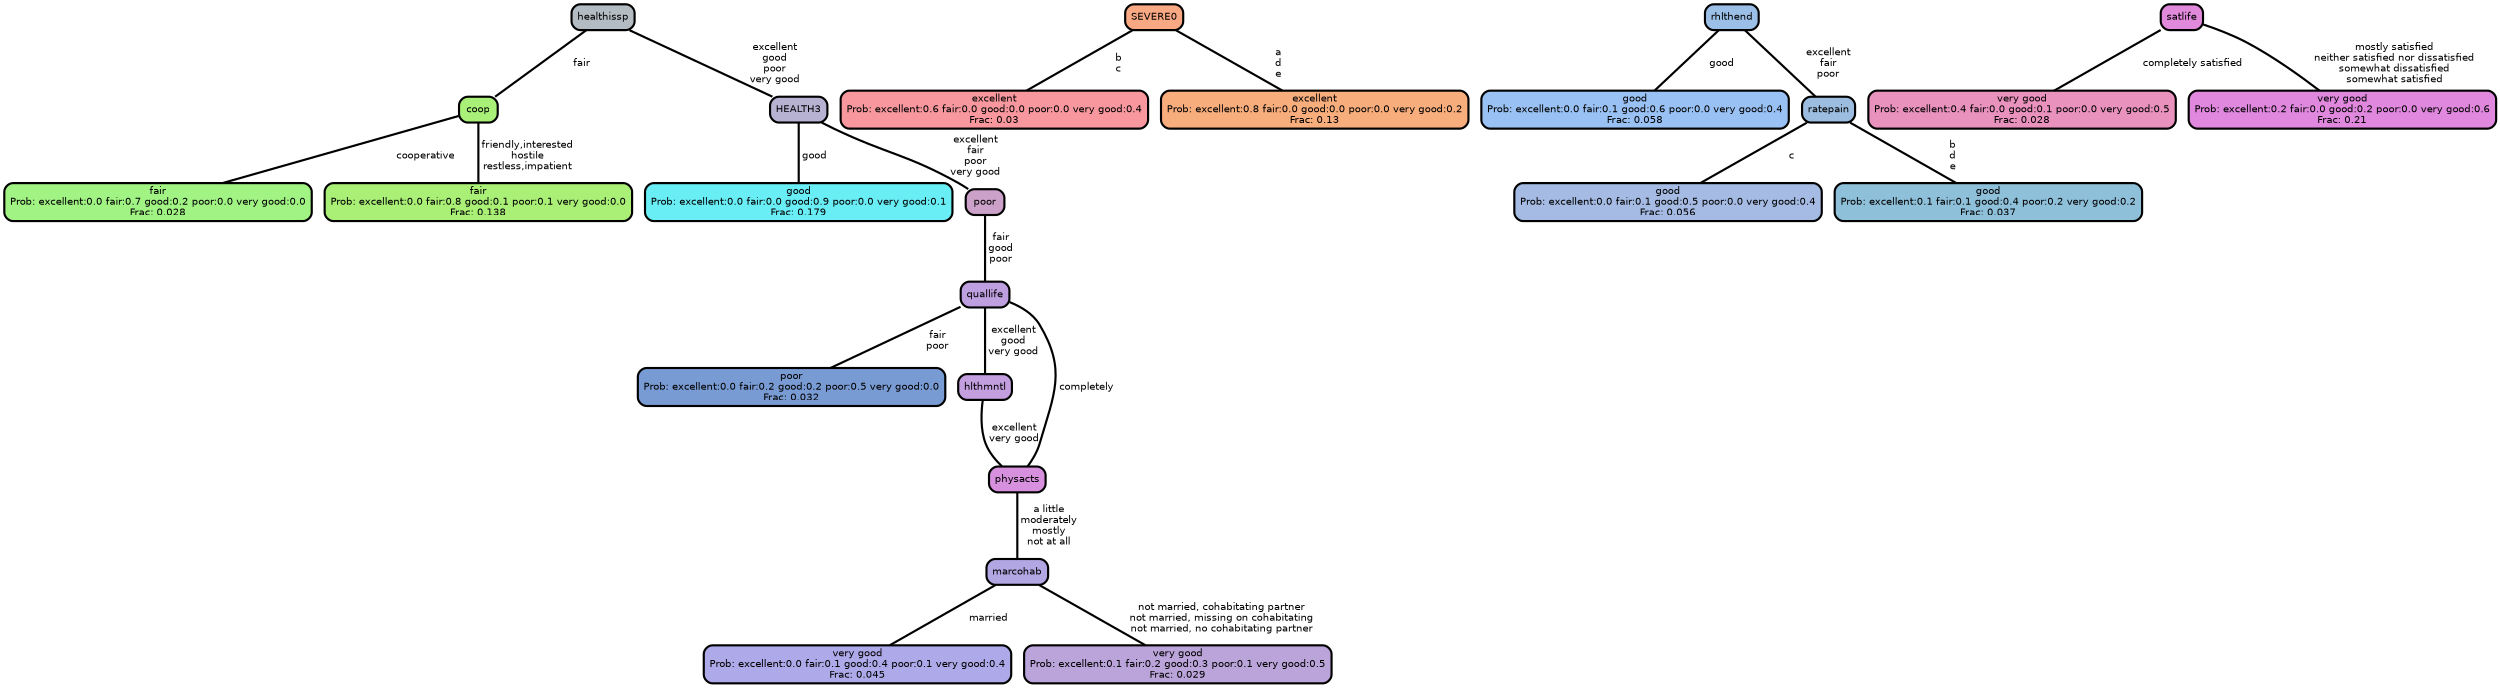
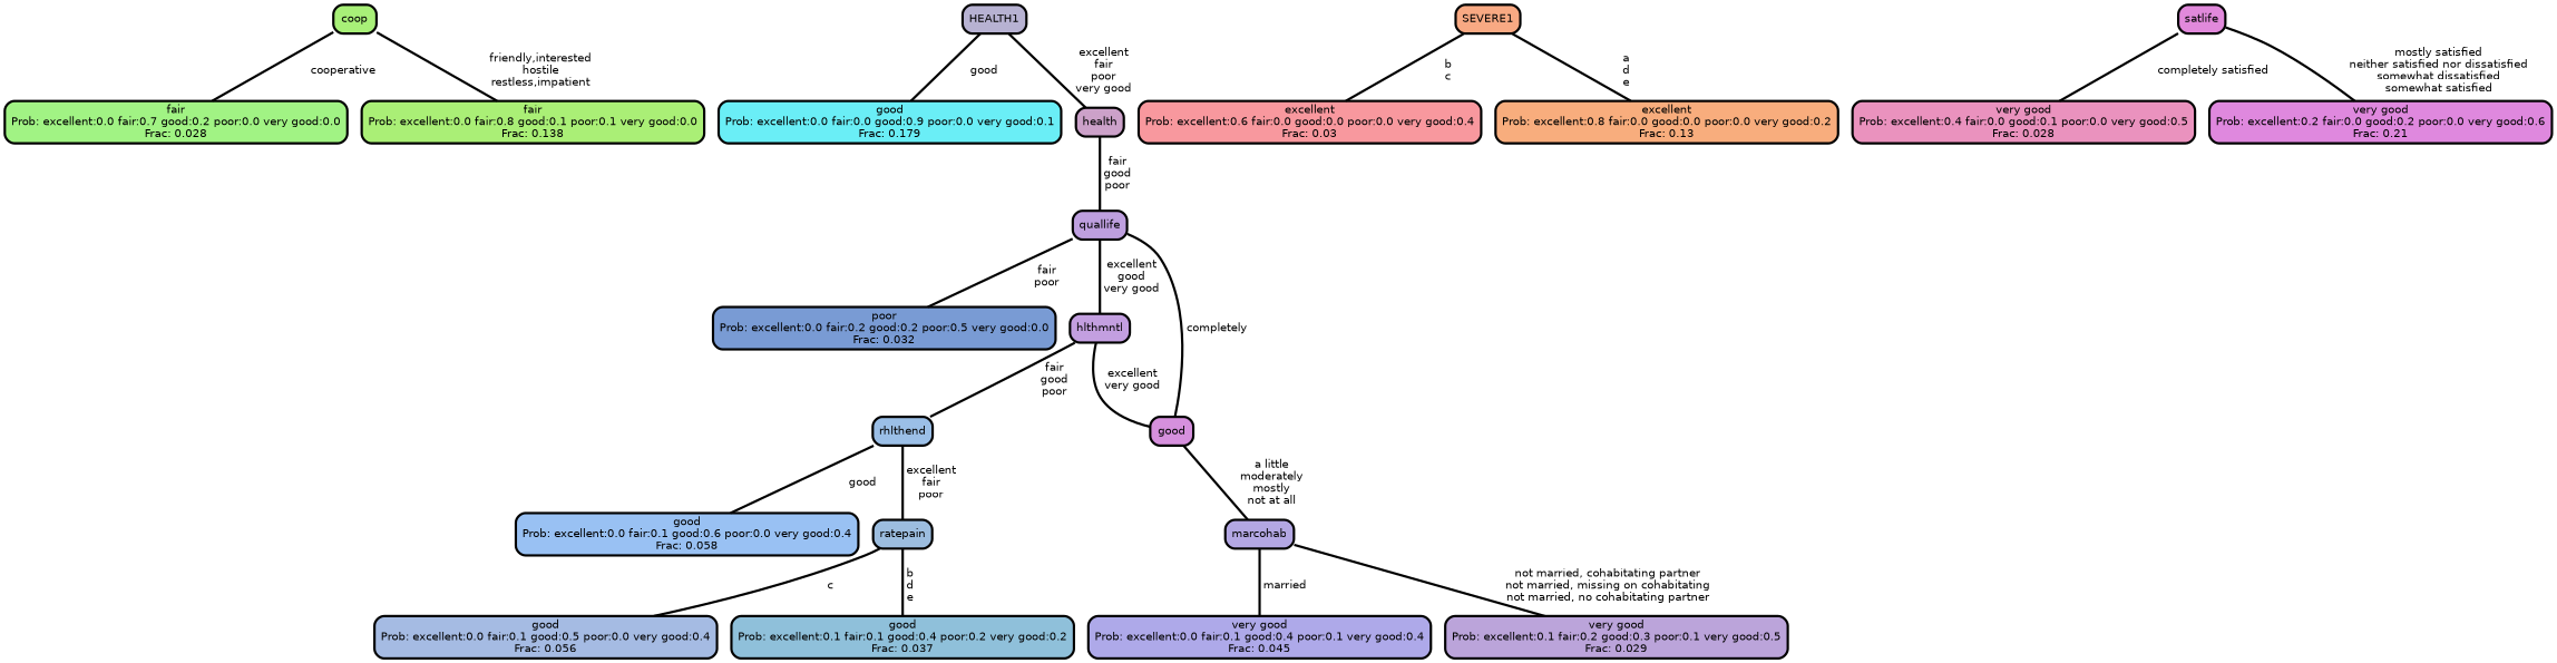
  graph {
    fontname="DejaVu Sans"
    ranksep="0 equally"
    splines=straight
    node [color=black fontcolor=black fontname="DejaVu Sans" penwidth=3 shape=box style="filled, rounded"]
    edge [color=black fontname="DejaVu Sans" penwidth=3]
    n1 [fillcolor="#a1f384" label="fair\nProb: excellent:0.0 fair:0.7 good:0.2 poor:0.0 very good:0.0\nFrac: 0.028"]
    n2 [fillcolor="#a8f078" label=coop]
    n3 [fillcolor="#aaef76" label="fair\nProb: excellent:0.0 fair:0.8 good:0.1 poor:0.1 very good:0.0\nFrac: 0.138"]
-   n4 [fillcolor="#b4bcc3" label=healthissp]
-   n5 [fillcolor="#b7b2d2" label=HEALTH3]
+   n5 [fillcolor="#b7b2d2" label=HEALTH1]
    n6 [fillcolor="#6aeef6" label="good\nProb: excellent:0.0 fair:0.0 good:0.9 poor:0.0 very good:0.1\nFrac: 0.179"]
-   n7 [fillcolor="#cca1c9" label=poor]
+   n7 [fillcolor="#cca1c9" label=health]
    n8 [fillcolor="#be9fdf" label=quallife]
    n9 [fillcolor="#f8989e" label="excellent\nProb: excellent:0.6 fair:0.0 good:0.0 poor:0.0 very good:0.4\nFrac: 0.03"]
-   n10 [fillcolor="#f8a983" label=SEVERE0]
+   n10 [fillcolor="#f8a983" label=SEVERE1]
    n11 [fillcolor="#f8ad7d" label="excellent\nProb: excellent:0.8 fair:0.0 good:0.0 poor:0.0 very good:0.2\nFrac: 0.13"]
    n12 [fillcolor="#799bd4" label="poor\nProb: excellent:0.0 fair:0.2 good:0.2 poor:0.5 very good:0.0\nFrac: 0.032"]
    n13 [fillcolor="#c39fe0" label=hlthmntl]
    n14 [fillcolor="#9bbfe7" label=rhlthend]
-   n15 [fillcolor="#d690dd" label=physacts]
+   n15 [fillcolor="#d690dd" label=good]
    n16 [fillcolor="#99c1f3" label="good\nProb: excellent:0.0 fair:0.1 good:0.6 poor:0.0 very good:0.4\nFrac: 0.058"]
    n17 [fillcolor="#9cbddf" label=ratepain]
    n18 [fillcolor="#a5bbe3" label="good\nProb: excellent:0.0 fair:0.1 good:0.5 poor:0.0 very good:0.4\nFrac: 0.056"]
    n19 [fillcolor="#8fc0da" label="good\nProb: excellent:0.1 fair:0.1 good:0.4 poor:0.2 very good:0.2\nFrac: 0.037"]
    n20 [fillcolor="#b3a7e3" label=marcohab]
    n21 [fillcolor="#ea92be" label="very good\nProb: excellent:0.4 fair:0.0 good:0.1 poor:0.0 very good:0.5\nFrac: 0.028"]
    n22 [fillcolor="#e189db" label=satlife]
    n23 [fillcolor="#df88de" label="very good\nProb: excellent:0.2 fair:0.0 good:0.2 poor:0.0 very good:0.6\nFrac: 0.21"]
    n24 [fillcolor="#aea9e9" label="very good\nProb: excellent:0.0 fair:0.1 good:0.4 poor:0.1 very good:0.4\nFrac: 0.045"]
    n25 [fillcolor="#bba4da" label="very good\nProb: excellent:0.1 fair:0.2 good:0.3 poor:0.1 very good:0.5\nFrac: 0.029"]
    subgraph sub_1 {
      rank=same
    }
    n2 -- n1 [label=" cooperative"]
    n2 -- n3 [label=" friendly,interested\n hostile\n restless,impatient"]
-   n4 -- n2 [label=" fair"]
-   n4 -- n5 [label=" excellent\n good\n poor\n very good"]
    n5 -- n6 [label=" good"]
    n5 -- n7 [label=" excellent\n fair\n poor\n very good"]
    n7 -- n8 [label=" fair\n good\n poor"]
    n8 -- n12 [label=" fair\n poor"]
    n8 -- n13 [label=" excellent\n good\n very good"]
    n10 -- n9 [label=" b\n c"]
    n10 -- n11 [label=" a\n d\n e"]
+   n13 -- n14 [label=" fair\n good\n poor"]
    n13 -- n15 [label=" excellent\n very good"]
    n14 -- n16 [label=" good"]
    n14 -- n17 [label=" excellent\n fair\n poor"]
    n15 -- n8 [label=" completely"]
    n15 -- n20 [label=" a little\n moderately\n mostly\n not at all"]
    n17 -- n18 [label=" c"]
    n17 -- n19 [label=" b\n d\n e"]
    n20 -- n24 [label=" married"]
    n20 -- n25 [label=" not married, cohabitating partner\n not married, missing on cohabitating\n not married, no cohabitating partner"]
    n22 -- n21 [label=" completely satisfied"]
    n22 -- n23 [label=" mostly satisfied\n neither satisfied nor dissatisfied\n somewhat dissatisfied\n somewhat satisfied"]
  }
